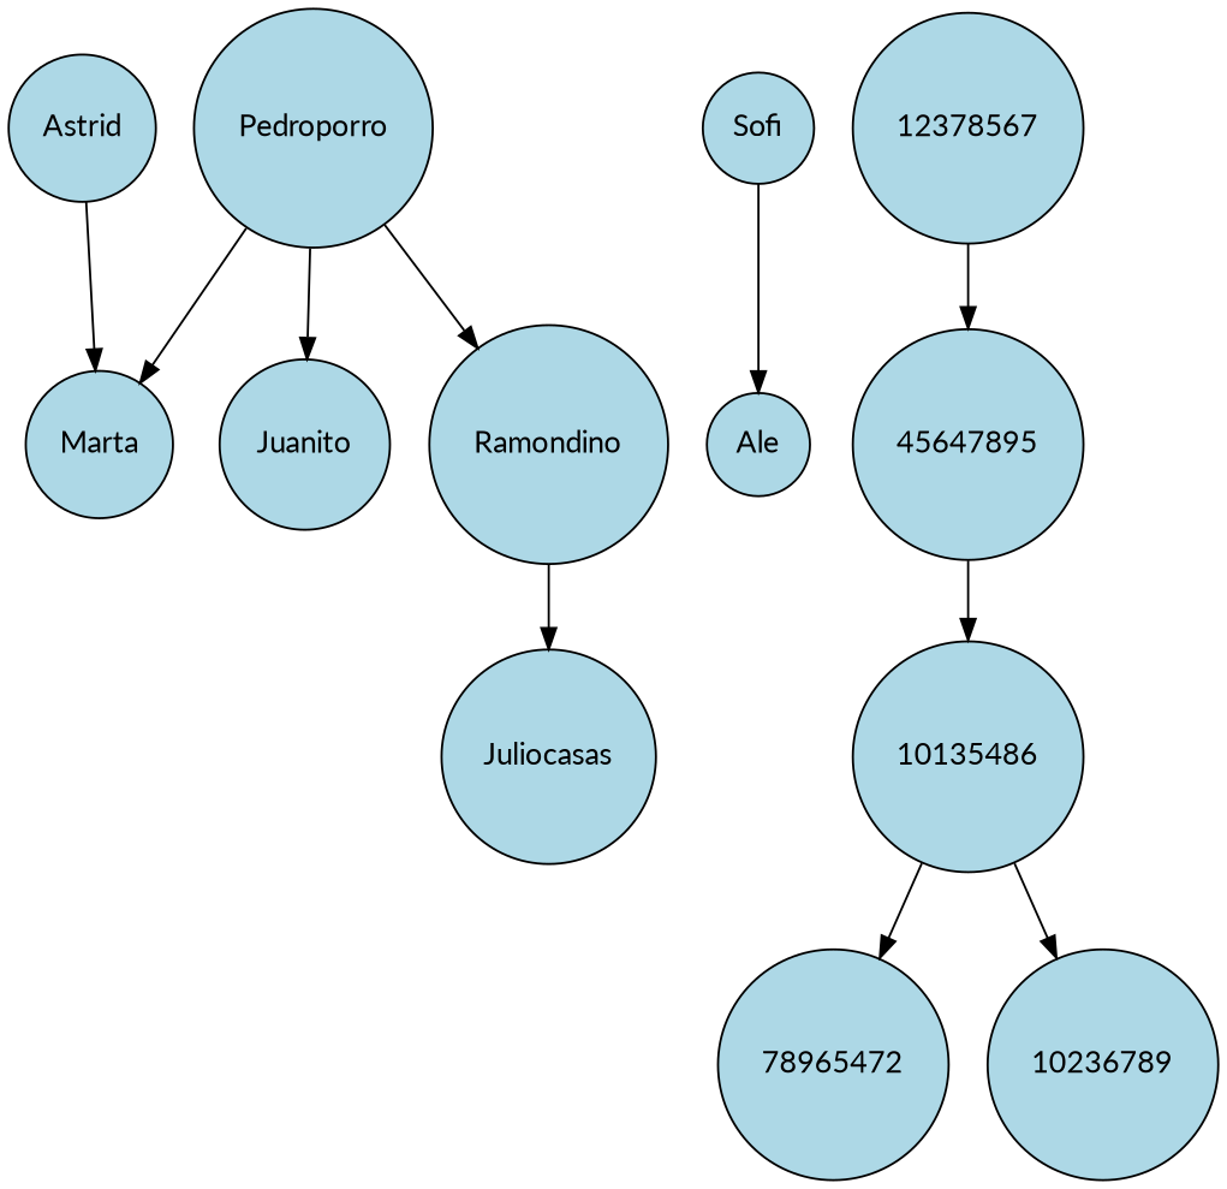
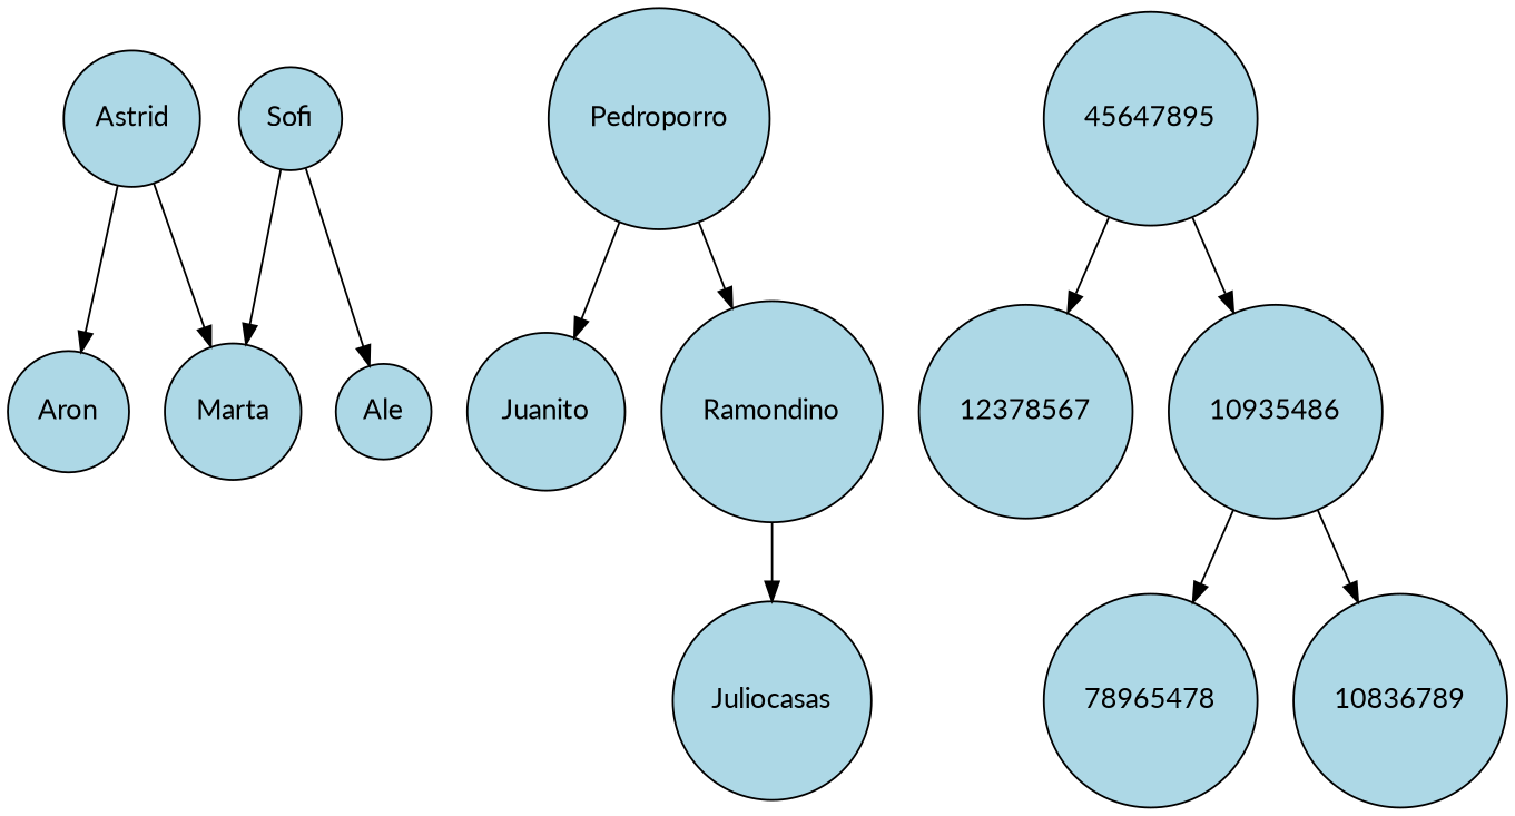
  digraph {
    fontname=Lato
    node [fillcolor=lightblue fontcolor=black fontname=Lato shape=circle style=filled]
    edge [fontname=Lato]
    Astrid
+   Aron
    Marta
    Sofi
    Ale
    Pedroporro
    Juanito
    Ramondino
    Juliocasas
    n10 [label=45647895]
    12378567
-   10135486
-   78965478 [label=78965472]
-   10236789
+   10135486 [label=10935486]
+   78965478
+   10236789 [label=10836789]
+   Astrid -> Aron
    Astrid -> Marta
-   Pedroporro -> Marta
+   Sofi -> Marta
    Sofi -> Ale
    Pedroporro -> Juanito
    Pedroporro -> Ramondino
    Ramondino -> Juliocasas
-   12378567 -> n10
+   n10 -> 12378567
    n10 -> 10135486
    10135486 -> 78965478
    10135486 -> 10236789
  }
